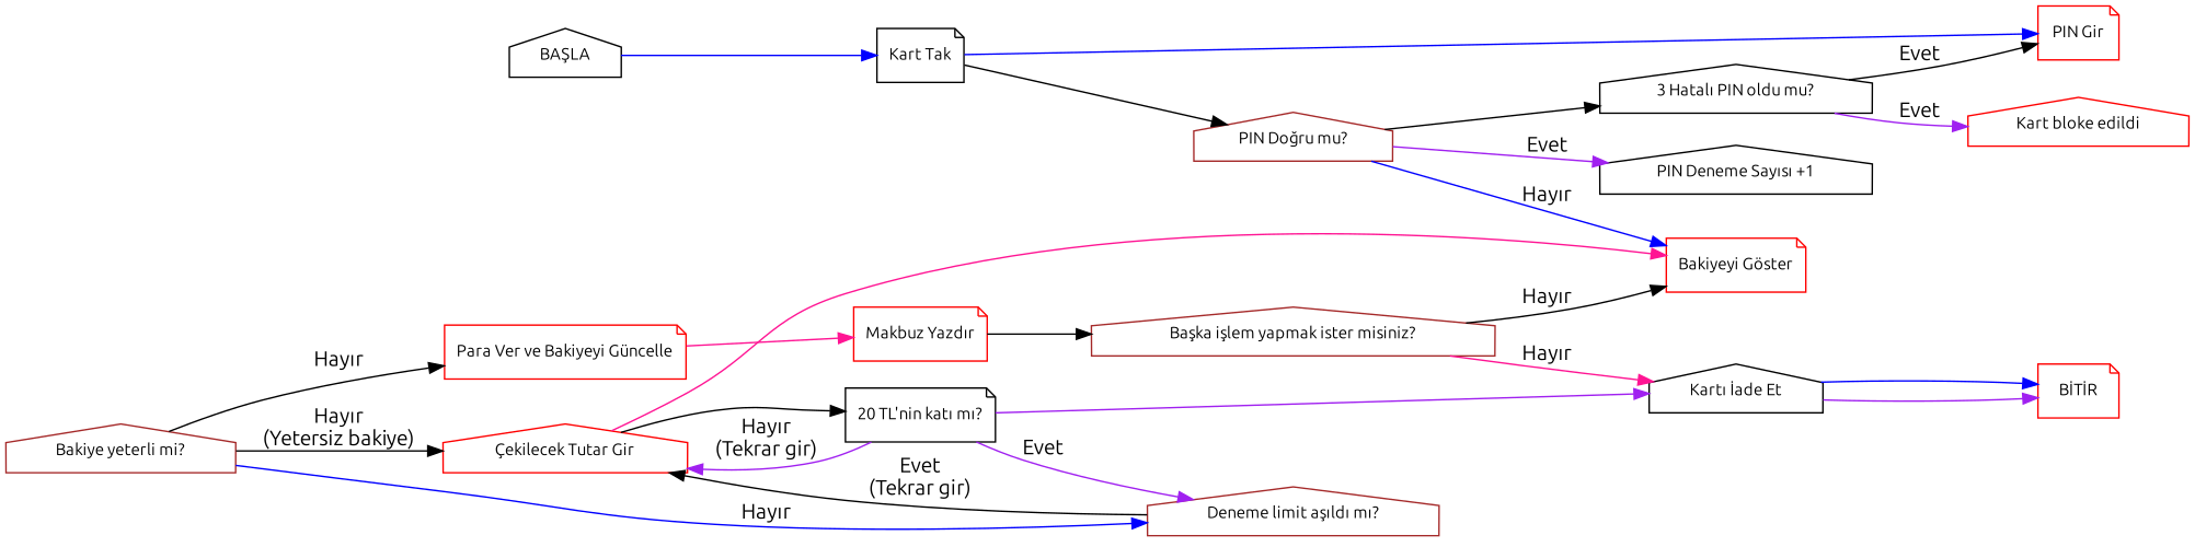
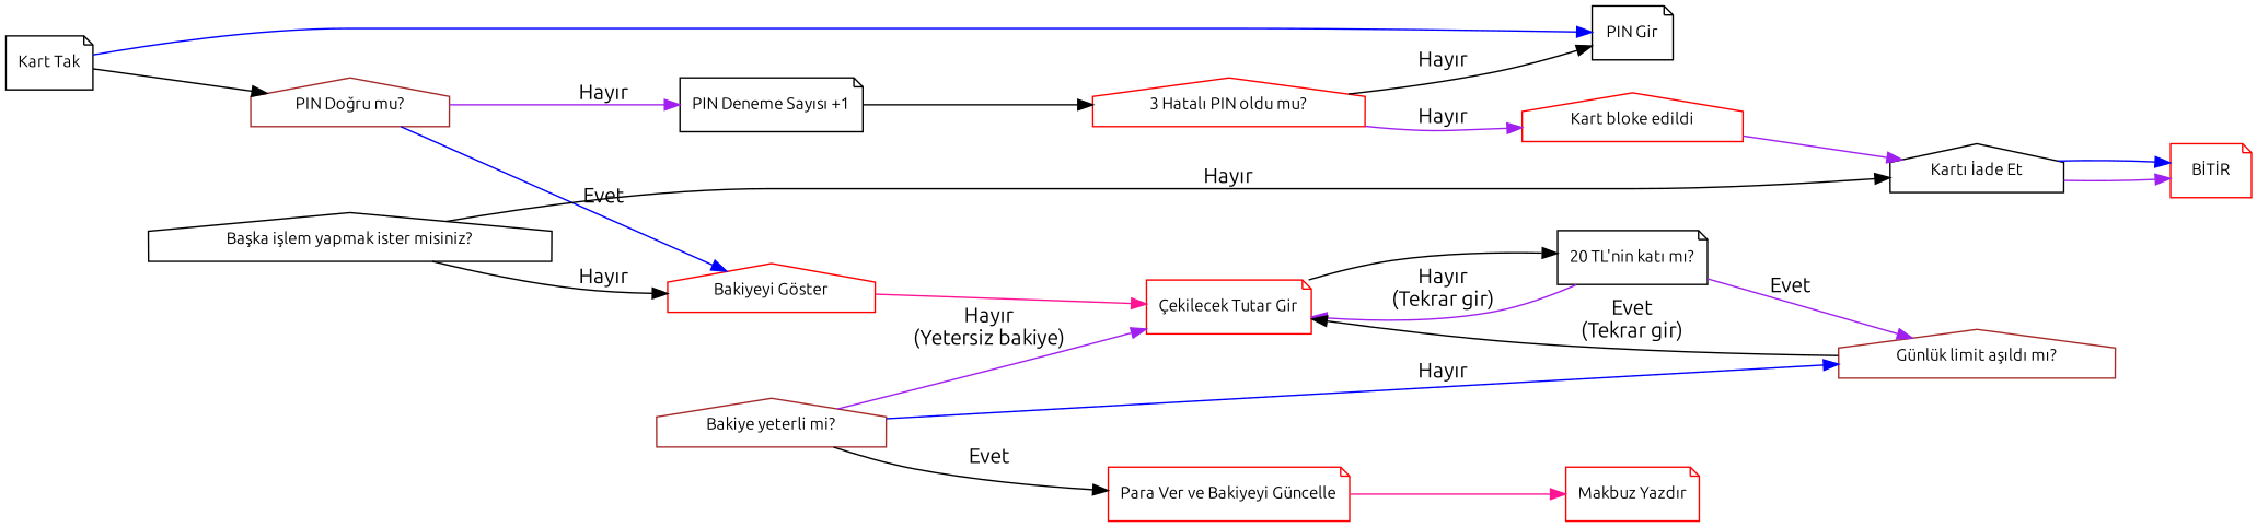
  digraph {
    fontname=Ubuntu
    rankdir=LR
    node [color=red fontname=Ubuntu fontsize=11 shape=house]
    edge [color=black fontname=Ubuntu]
-   n1 [color=black label="BAŞLA"]
    n2 [color=black label="Kart Tak" shape=note]
-   n3 [label="PIN Gir" shape=note]
+   n3 [color=black label="PIN Gir" shape=note]
    n4 [color=brown label="PIN Doğru mu?"]
-   n5 [color=black label="PIN Deneme Sayısı +1"]
-   n6 [label="Bakiyeyi Göster" shape=note]
-   n7 [color=black label="3 Hatalı PIN oldu mu?"]
-   n8 [label="Çekilecek Tutar Gir"]
+   n5 [color=black label="PIN Deneme Sayısı +1" shape=note]
+   n6 [label="Bakiyeyi Göster"]
+   n7 [label="3 Hatalı PIN oldu mu?"]
+   n8 [label="Çekilecek Tutar Gir" shape=note]
    n9 [label="Kart bloke edildi"]
    n10 [color=black label="Kartı İade Et"]
    n11 [label="BİTİR" shape=note]
    n12 [color=black label="20 TL'nin katı mı?" shape=note]
-   n13 [color=brown label="Deneme limit aşıldı mı?"]
+   n13 [color=brown label="Günlük limit aşıldı mı?"]
    n14 [color=brown label="Bakiye yeterli mi?"]
    n15 [label="Para Ver ve Bakiyeyi Güncelle" shape=note]
    n16 [label="Makbuz Yazdır" shape=note]
-   n17 [color=brown label="Başka işlem yapmak ister misiniz?"]
-   n1 -> n2 [color=blue]
+   n17 [color=black label="Başka işlem yapmak ister misiniz?"]
    n2 -> n3 [color=blue]
    n2 -> n4
-   n4 -> n5 [color=purple label=Evet]
-   n4 -> n6 [color=blue label="Hayır"]
-   n4 -> n7
-   n8 -> n6 [color=deeppink]
-   n7 -> n3 [label=Evet]
-   n7 -> n9 [color=purple label=Evet]
+   n4 -> n5 [color=purple label="Hayır"]
+   n4 -> n6 [color=blue label=Evet]
+   n5 -> n7
+   n6 -> n8 [color=deeppink]
+   n7 -> n3 [label="Hayır"]
+   n7 -> n9 [color=purple label="Hayır"]
    n8 -> n12
-   n12 -> n10 [color=purple]
+   n9 -> n10 [color=purple]
    n10 -> n11 [color=purple]
    n10 -> n11 [color=blue]
    n12 -> n8 [color=purple label="Hayır\n(Tekrar gir)"]
    n12 -> n13 [color=purple label=Evet]
    n13 -> n8 [label="Evet\n(Tekrar gir)"]
-   n14 -> n8 [label="Hayır\n(Yetersiz bakiye)"]
+   n14 -> n8 [color=purple label="Hayır\n(Yetersiz bakiye)"]
    n14 -> n13 [color=blue label="Hayır"]
-   n14 -> n15 [label="Hayır"]
+   n14 -> n15 [label=Evet]
    n15 -> n16 [color=deeppink]
-   n16 -> n17
    n17 -> n6 [label="Hayır"]
-   n17 -> n10 [color=deeppink label="Hayır"]
+   n17 -> n10 [label="Hayır"]
  }
